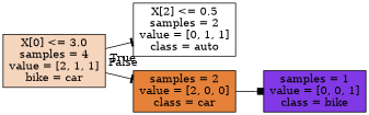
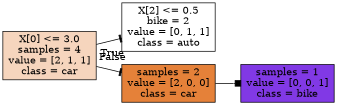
  digraph {
    rankdir=LR
    node [color=black shape=box style=filled]
    edge [arrowhead=tee labeldistance=2.5]
-   n1 [fillcolor="#f6d5bd" label="X[0] <= 3.0\nsamples = 4\nvalue = [2, 1, 1]\nbike = car"]
-   n2 [fillcolor="#ffffff" label="X[2] <= 0.5\nsamples = 2\nvalue = [0, 1, 1]\nclass = auto"]
+   n1 [fillcolor="#f6d5bd" label="X[0] <= 3.0\nsamples = 4\nvalue = [2, 1, 1]\nclass = car"]
+   n2 [fillcolor="#ffffff" label="X[2] <= 0.5\nbike = 2\nvalue = [0, 1, 1]\nclass = auto"]
    n3 [fillcolor="#e58139" label="samples = 2\nvalue = [2, 0, 0]\nclass = car"]
    n4 [fillcolor="#8139e5" label="samples = 1\nvalue = [0, 0, 1]\nclass = bike"]
    n1 -> n2 [headlabel=True labelangle=45]
    n1 -> n3 [headlabel=False labelangle=-45]
    n3 -> n4 [arrowhead=box labeldistance=""]
  }
